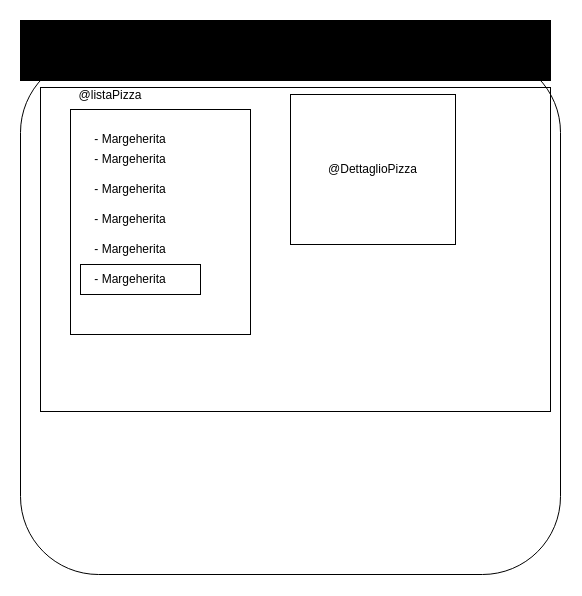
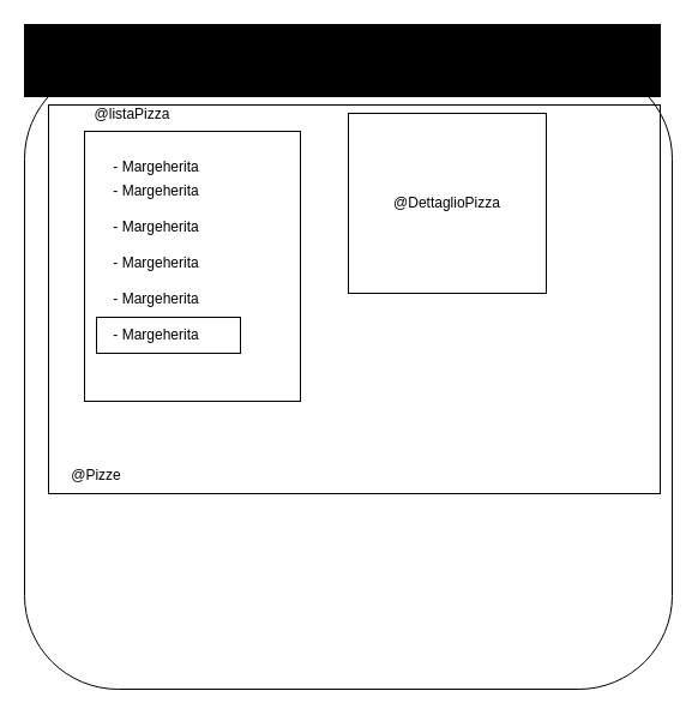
  <mxCell id="0" />
  <mxCell id="1" parent="0" />
  <mxCell id="2" value="" style="rounded=0;whiteSpace=wrap;html=1;" parent="1" vertex="1"><mxGeometry x="50" y="94" width="210" height="260" as="geometry" /></mxCell>
  <mxCell id="3" value="" style="rounded=1;whiteSpace=wrap;html=1;" parent="1" vertex="1"><mxGeometry x="20" y="54" width="540" height="520" as="geometry" /></mxCell>
  <mxCell id="4" value="- Margeherita" style="text;html=1;strokeColor=none;fillColor=none;align=center;verticalAlign=middle;whiteSpace=wrap;rounded=0;" parent="1" vertex="1"><mxGeometry x="60" y="124" width="140" height="30" as="geometry" /></mxCell>
  <mxCell id="5" value="- Margeherita" style="text;html=1;strokeColor=none;fillColor=none;align=center;verticalAlign=middle;whiteSpace=wrap;rounded=0;" parent="1" vertex="1"><mxGeometry x="60" y="144" width="140" height="30" as="geometry" /></mxCell>
  <mxCell id="6" value="- Margeherita" style="text;html=1;strokeColor=none;fillColor=none;align=center;verticalAlign=middle;whiteSpace=wrap;rounded=0;" parent="1" vertex="1"><mxGeometry x="60" y="264" width="140" height="30" as="geometry" /></mxCell>
  <mxCell id="7" value="- Margeherita" style="text;html=1;strokeColor=none;fillColor=none;align=center;verticalAlign=middle;whiteSpace=wrap;rounded=0;" parent="1" vertex="1"><mxGeometry x="60" y="174" width="140" height="30" as="geometry" /></mxCell>
  <mxCell id="8" value="- Margeherita" style="text;html=1;strokeColor=none;fillColor=none;align=center;verticalAlign=middle;whiteSpace=wrap;rounded=0;" parent="1" vertex="1"><mxGeometry x="60" y="204" width="140" height="30" as="geometry" /></mxCell>
  <mxCell id="9" value="- Margeherita" style="text;html=1;strokeColor=none;fillColor=none;align=center;verticalAlign=middle;whiteSpace=wrap;rounded=0;" parent="1" vertex="1"><mxGeometry x="60" y="234" width="140" height="30" as="geometry" /></mxCell>
  <mxCell id="10" value="@DettaglioPizza" style="rounded=0;whiteSpace=wrap;html=1;" parent="1" vertex="1"><mxGeometry x="290" y="94" width="165" height="150" as="geometry" /></mxCell>
  <mxCell id="11" value="" style="rounded=0;whiteSpace=wrap;html=1;fillColor=none;" parent="1" vertex="1"><mxGeometry x="70" y="109" width="180" height="225" as="geometry" /></mxCell>
  <mxCell id="12" value="@listaPizza" style="text;html=1;strokeColor=none;fillColor=none;align=center;verticalAlign=middle;whiteSpace=wrap;rounded=0;" parent="1" vertex="1"><mxGeometry x="70" y="80" width="80" height="30" as="geometry" /></mxCell>
  <mxCell id="13" value="" style="rounded=0;whiteSpace=wrap;html=1;fillColor=none;" parent="1" vertex="1"><mxGeometry x="80" y="264" width="120" height="30" as="geometry" /></mxCell>
  <mxCell id="14" value="" style="shape=process;whiteSpace=wrap;html=1;backgroundOutline=1;fillColor=#000000;" parent="1" vertex="1"><mxGeometry x="20" y="20" width="530" height="60" as="geometry" /></mxCell>
  <mxCell id="15" value="" style="rounded=0;whiteSpace=wrap;html=1;fillColor=none;" vertex="1" parent="1"><mxGeometry x="40" y="87" width="510" height="324" as="geometry" /></mxCell>
+ <mxCell id="16" value="@Pizze" style="text;html=1;strokeColor=none;fillColor=none;align=center;verticalAlign=middle;whiteSpace=wrap;rounded=0;" vertex="1" parent="1"><mxGeometry x="50" y="381" width="60" height="30" as="geometry" /></mxCell>
